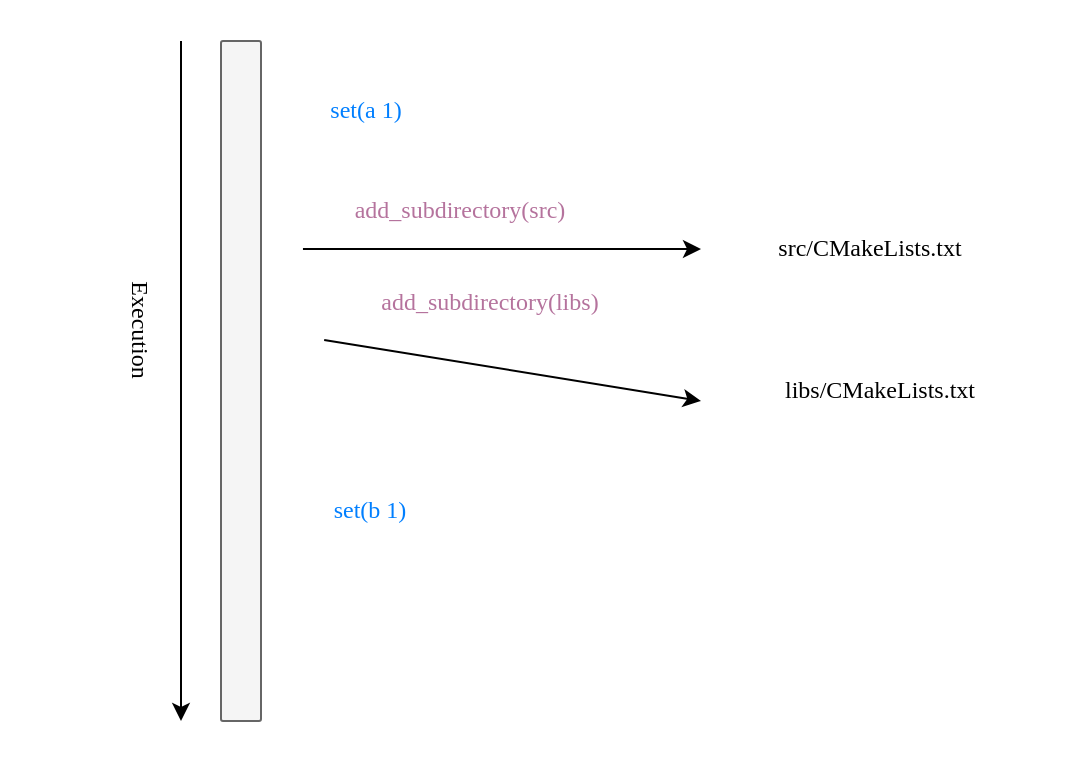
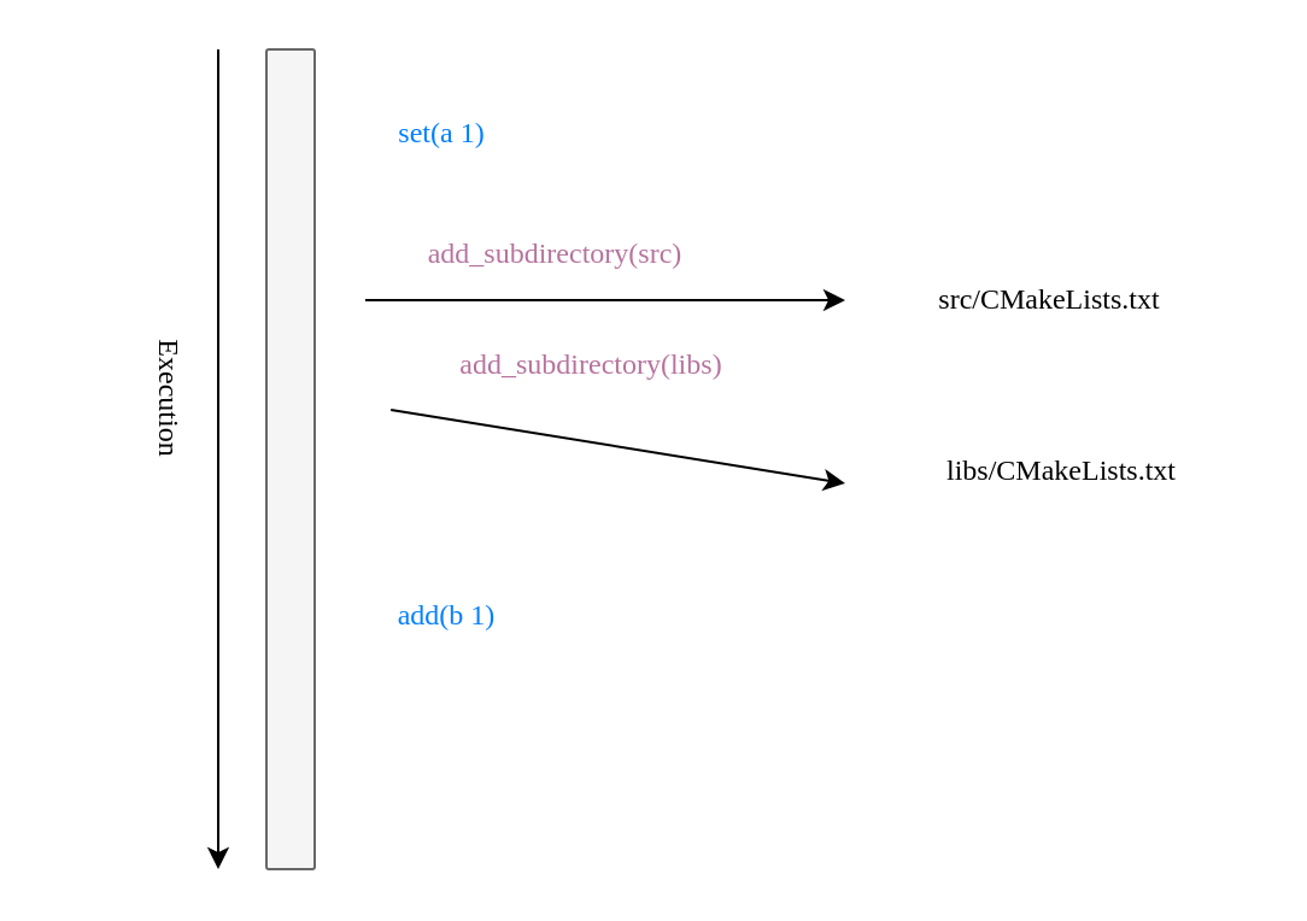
  <mxCell id="0" />
  <mxCell id="1" parent="0" />
  <mxCell id="2" value="" style="rounded=1;whiteSpace=wrap;html=1;arcSize=5;fontFamily=SF Mono;fillColor=#f5f5f5;fontColor=#333333;strokeColor=#666666;" vertex="1" parent="1"><mxGeometry x="110" y="20" width="20" height="340" as="geometry" /></mxCell>
  <mxCell id="3" value="" style="endArrow=classic;html=1;rounded=0;" edge="1" parent="1"><mxGeometry width="50" height="50" relative="1" as="geometry"><mxPoint x="90" y="20" as="sourcePoint" /><mxPoint x="90" y="360" as="targetPoint" /></mxGeometry></mxCell>
  <mxCell id="4" value="Execution" style="text;html=1;strokeColor=none;fillColor=none;align=center;verticalAlign=middle;whiteSpace=wrap;rounded=0;fontFamily=SF Mono;direction=west;flipV=0;flipH=1;rotation=90;" vertex="1" parent="1"><mxGeometry x="20" y="150" width="100" height="30" as="geometry" /></mxCell>
  <mxCell id="5" value="set(a 1)" style="text;html=1;strokeColor=none;fillColor=none;align=center;verticalAlign=middle;whiteSpace=wrap;rounded=0;fontFamily=SF Mono;fontColor=#007FFF;" vertex="1" parent="1"><mxGeometry x="138" y="40" width="90" height="30" as="geometry" /></mxCell>
  <mxCell id="6" value="&lt;font color=&quot;#b5739d&quot;&gt;add_subdirectory(src)&lt;/font&gt;" style="text;html=1;strokeColor=none;fillColor=none;align=center;verticalAlign=middle;whiteSpace=wrap;rounded=0;fontFamily=SF Mono;" vertex="1" parent="1"><mxGeometry x="140" y="90" width="180" height="30" as="geometry" /></mxCell>
  <mxCell id="7" value="" style="endArrow=classic;html=1;rounded=0;exitX=0.061;exitY=1.133;exitDx=0;exitDy=0;exitPerimeter=0;" edge="1" parent="1" source="6"><mxGeometry width="50" height="50" relative="1" as="geometry"><mxPoint x="280" y="300" as="sourcePoint" /><mxPoint x="350" y="124" as="targetPoint" /></mxGeometry></mxCell>
  <mxCell id="8" value="src/CMakeLists.txt" style="text;html=1;strokeColor=none;fillColor=none;align=center;verticalAlign=middle;whiteSpace=wrap;rounded=0;fontFamily=SF Mono;" vertex="1" parent="1"><mxGeometry x="360" y="109" width="150" height="30" as="geometry" /></mxCell>
  <mxCell id="9" value="&lt;font color=&quot;#b5739d&quot;&gt;add_subdirectory(libs)&lt;/font&gt;" style="text;html=1;strokeColor=none;fillColor=none;align=center;verticalAlign=middle;whiteSpace=wrap;rounded=0;fontFamily=SF Mono;" vertex="1" parent="1"><mxGeometry x="150" y="135.5" width="190" height="30" as="geometry" /></mxCell>
  <mxCell id="10" value="" style="endArrow=classic;html=1;rounded=0;exitX=0.061;exitY=1.133;exitDx=0;exitDy=0;exitPerimeter=0;" edge="1" parent="1" source="9"><mxGeometry width="50" height="50" relative="1" as="geometry"><mxPoint x="280" y="375.5" as="sourcePoint" /><mxPoint x="350" y="200" as="targetPoint" /></mxGeometry></mxCell>
  <mxCell id="11" value="libs/CMakeLists.txt" style="text;html=1;strokeColor=none;fillColor=none;align=center;verticalAlign=middle;whiteSpace=wrap;rounded=0;fontFamily=SF Mono;" vertex="1" parent="1"><mxGeometry x="360" y="180" width="160" height="30" as="geometry" /></mxCell>
- <mxCell id="12" value="set(b 1)" style="text;html=1;strokeColor=none;fillColor=none;align=center;verticalAlign=middle;whiteSpace=wrap;rounded=0;fontFamily=SF Mono;fontColor=#007FFF;" vertex="1" parent="1"><mxGeometry x="140" y="240" width="90" height="30" as="geometry" /></mxCell>
+ <mxCell id="12" value="add(b 1)" style="text;html=1;strokeColor=none;fillColor=none;align=center;verticalAlign=middle;whiteSpace=wrap;rounded=0;fontFamily=SF Mono;fontColor=#007FFF;" vertex="1" parent="1"><mxGeometry x="140" y="240" width="90" height="30" as="geometry" /></mxCell>
